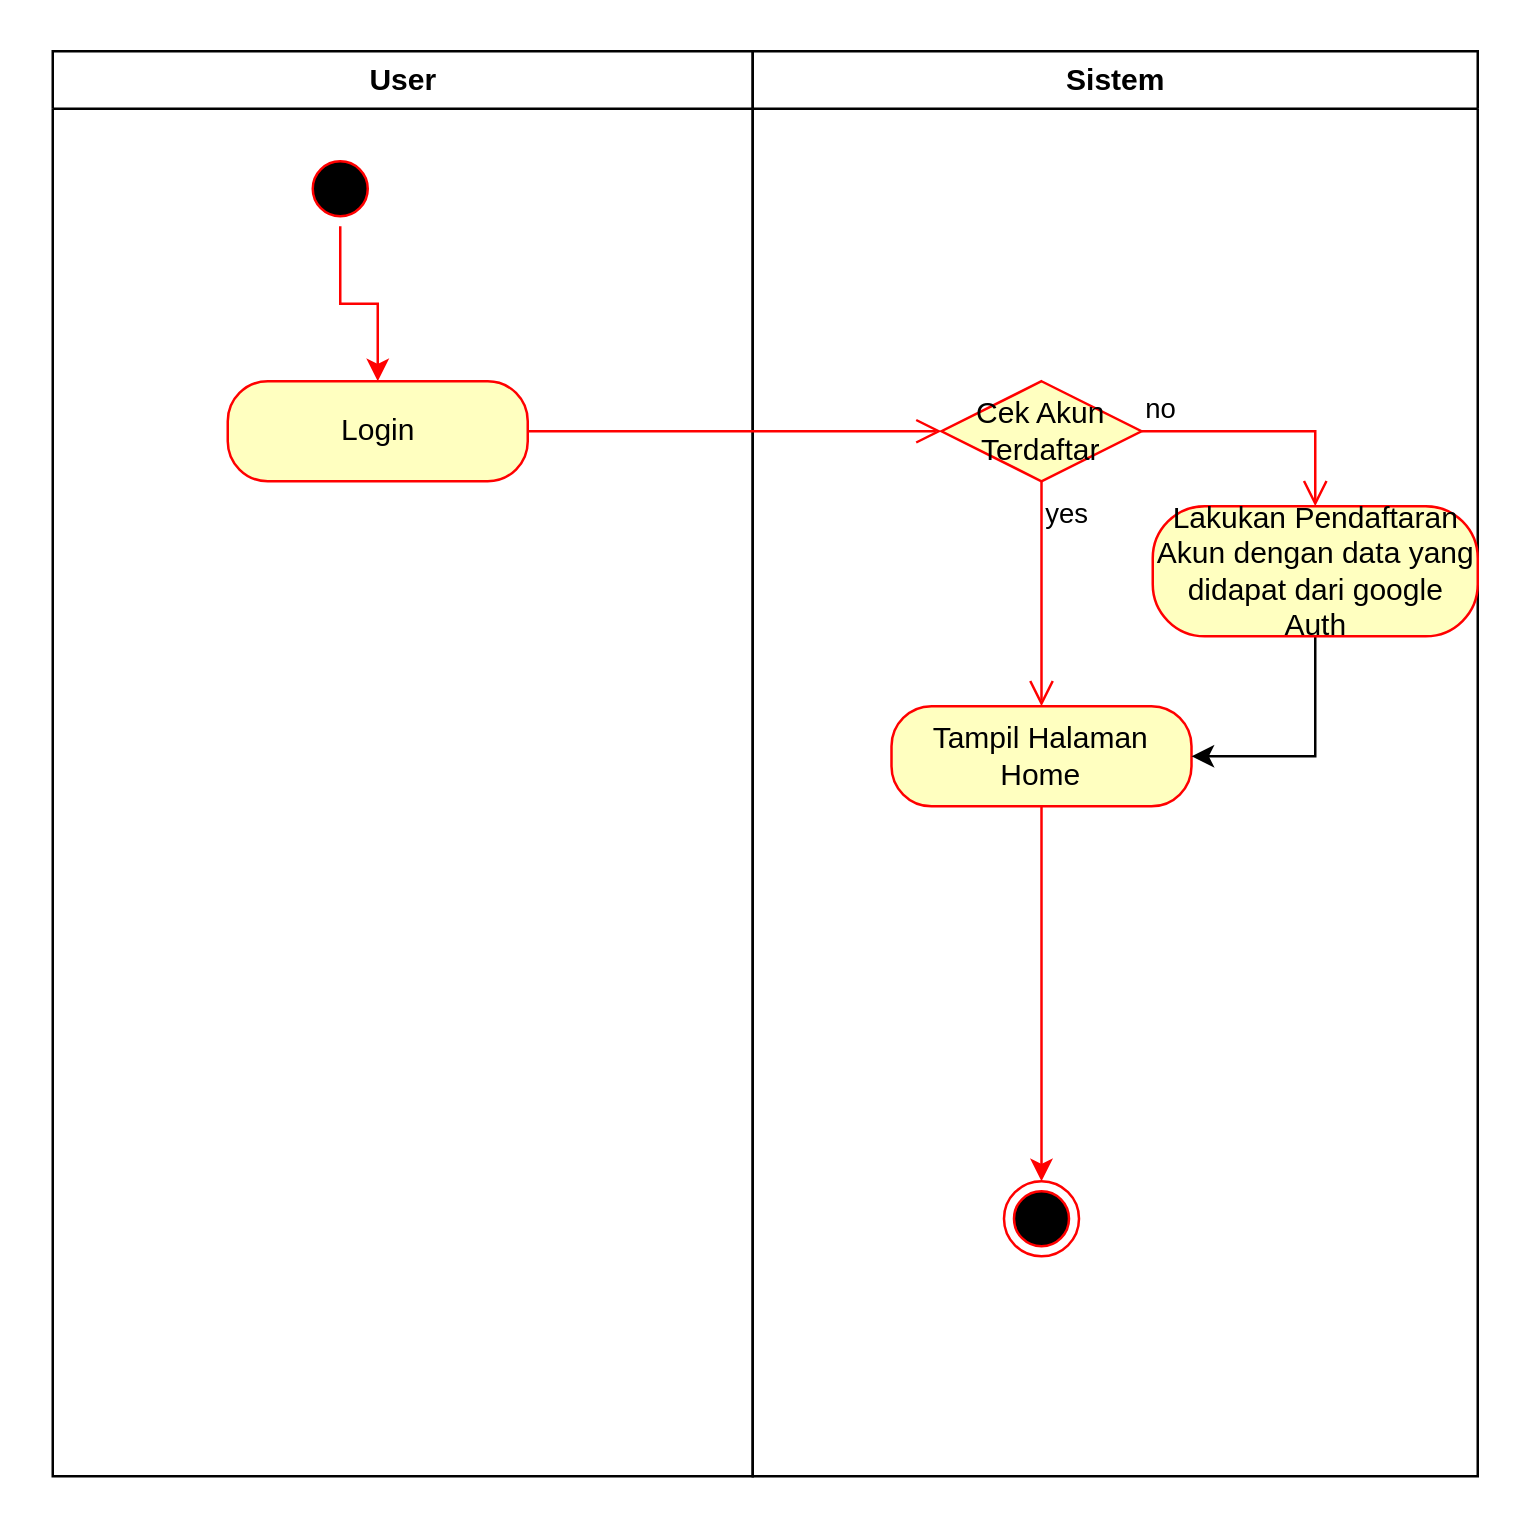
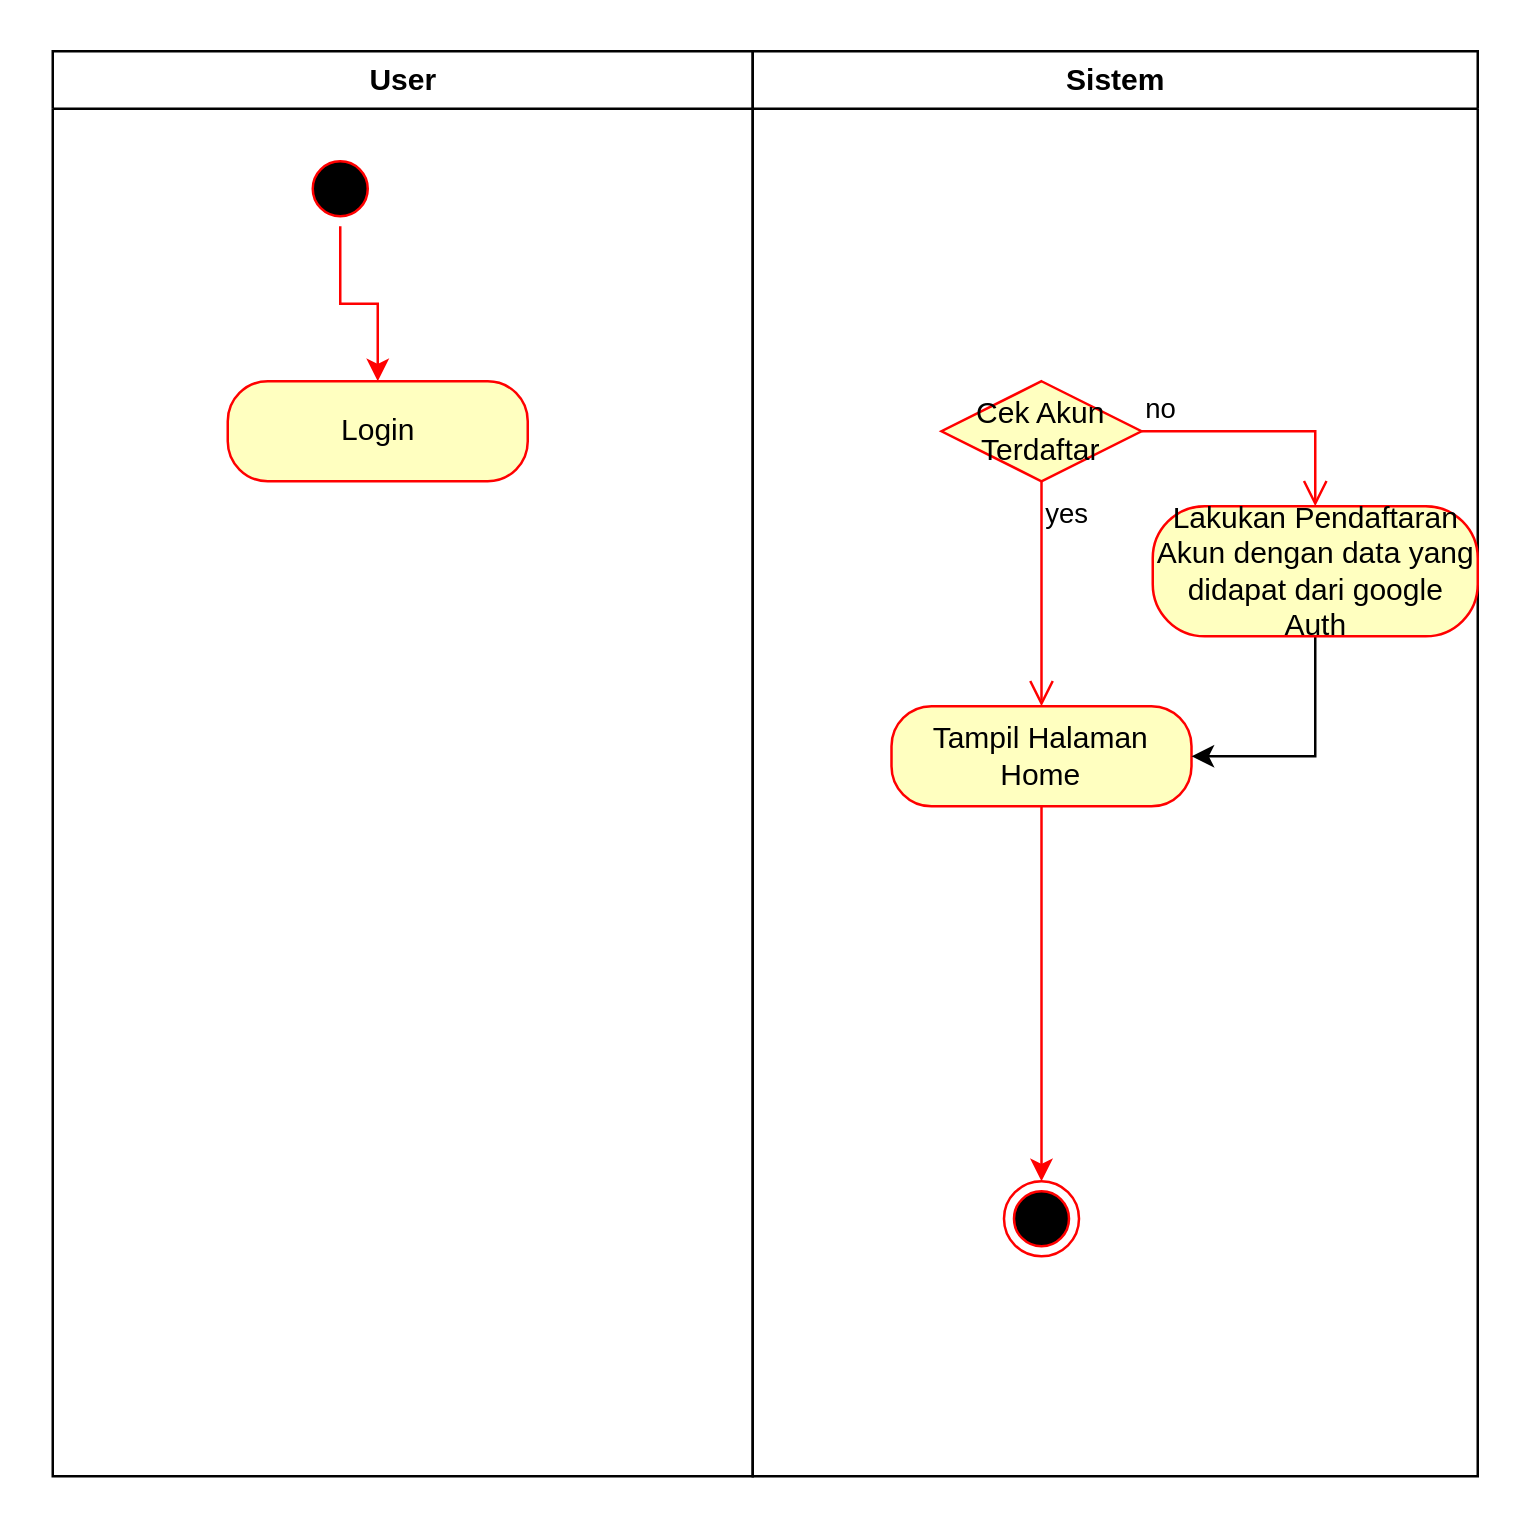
  <mxCell id="0" />
  <mxCell id="1" parent="0" />
  <mxCell id="2" value="User" style="swimlane;whiteSpace=wrap" parent="1" vertex="1"><mxGeometry x="20.5" y="20" width="280" height="570" as="geometry" /></mxCell>
  <mxCell id="3" style="edgeStyle=orthogonalEdgeStyle;rounded=0;orthogonalLoop=1;jettySize=auto;html=1;fillColor=#e51400;strokeColor=#FF0000;" edge="1" parent="2" source="4" target="5"><mxGeometry relative="1" as="geometry" /></mxCell>
  <mxCell id="4" value="" style="ellipse;shape=startState;fillColor=#000000;strokeColor=#ff0000;" parent="2" vertex="1"><mxGeometry x="100" y="40" width="30" height="30" as="geometry" /></mxCell>
  <mxCell id="5" value="Login" style="rounded=1;whiteSpace=wrap;html=1;arcSize=40;fontColor=#000000;fillColor=#ffffc0;strokeColor=#ff0000;" vertex="1" parent="2"><mxGeometry x="70" y="132" width="120" height="40" as="geometry" /></mxCell>
  <mxCell id="6" value="Sistem" style="swimlane;whiteSpace=wrap" parent="1" vertex="1"><mxGeometry x="300.5" y="20" width="290" height="570" as="geometry" /></mxCell>
  <mxCell id="7" value="Cek Akun Terdaftar" style="rhombus;whiteSpace=wrap;html=1;fontColor=#000000;fillColor=#ffffc0;strokeColor=#ff0000;" vertex="1" parent="6"><mxGeometry x="75.5" y="132" width="80" height="40" as="geometry" /></mxCell>
  <mxCell id="8" style="edgeStyle=orthogonalEdgeStyle;rounded=0;orthogonalLoop=1;jettySize=auto;html=1;strokeColor=#FF0000;" edge="1" parent="6" source="9" target="11"><mxGeometry relative="1" as="geometry" /></mxCell>
  <mxCell id="9" value="Tampil Halaman Home" style="rounded=1;whiteSpace=wrap;html=1;arcSize=40;fontColor=#000000;fillColor=#ffffc0;strokeColor=#ff0000;" vertex="1" parent="6"><mxGeometry x="55.5" y="262" width="120" height="40" as="geometry" /></mxCell>
  <mxCell id="10" value="yes" style="edgeStyle=orthogonalEdgeStyle;html=1;align=left;verticalAlign=top;endArrow=open;endSize=8;strokeColor=#ff0000;rounded=0;" edge="1" source="7" parent="6" target="9"><mxGeometry x="-1" relative="1" as="geometry"><mxPoint x="115.5" y="232" as="targetPoint" /></mxGeometry></mxCell>
  <mxCell id="11" value="" style="ellipse;html=1;shape=endState;fillColor=#000000;strokeColor=#ff0000;" vertex="1" parent="6"><mxGeometry x="100.5" y="452" width="30" height="30" as="geometry" /></mxCell>
  <mxCell id="12" style="edgeStyle=orthogonalEdgeStyle;rounded=0;orthogonalLoop=1;jettySize=auto;html=1;entryX=1;entryY=0.5;entryDx=0;entryDy=0;" edge="1" parent="6" source="13" target="9"><mxGeometry relative="1" as="geometry" /></mxCell>
  <mxCell id="13" value="Lakukan Pendaftaran Akun dengan data yang didapat dari google Auth" style="rounded=1;whiteSpace=wrap;html=1;arcSize=40;fontColor=#000000;fillColor=#ffffc0;strokeColor=#ff0000;" vertex="1" parent="6"><mxGeometry x="160" y="182" width="130" height="52" as="geometry" /></mxCell>
  <mxCell id="14" value="no" style="edgeStyle=orthogonalEdgeStyle;html=1;align=left;verticalAlign=bottom;endArrow=open;endSize=8;strokeColor=#ff0000;rounded=0;" edge="1" source="7" parent="6" target="13"><mxGeometry x="-1" relative="1" as="geometry"><mxPoint x="275.5" y="152" as="targetPoint" /></mxGeometry></mxCell>
- <mxCell id="15" value="" style="edgeStyle=orthogonalEdgeStyle;html=1;verticalAlign=bottom;endArrow=open;endSize=8;strokeColor=#ff0000;rounded=0;exitX=1;exitY=0.5;exitDx=0;exitDy=0;entryX=0;entryY=0.5;entryDx=0;entryDy=0;" edge="1" source="5" parent="1" target="7"><mxGeometry relative="1" as="geometry"><mxPoint x="135.5" y="252" as="targetPoint" /></mxGeometry></mxCell>
